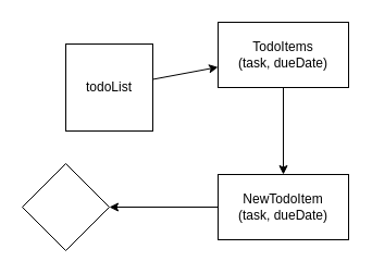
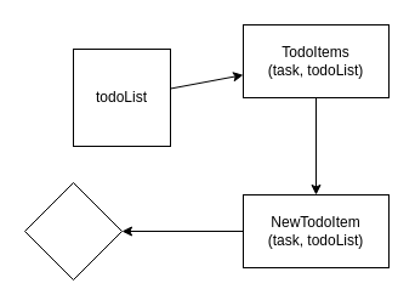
  <mxCell id="0" />
  <mxCell id="1" parent="0" />
  <mxCell id="2" value="" style="edgeStyle=none;html=1;" edge="1" parent="1" source="3" target="5"><mxGeometry relative="1" as="geometry" /></mxCell>
  <mxCell id="3" value="todoList" style="whiteSpace=wrap;html=1;aspect=fixed;" vertex="1" parent="1"><mxGeometry x="60" y="40" width="80" height="80" as="geometry" /></mxCell>
  <mxCell id="4" value="" style="edgeStyle=none;html=1;" edge="1" parent="1" source="5" target="7"><mxGeometry relative="1" as="geometry" /></mxCell>
- <mxCell id="5" value="TodoItems&lt;br&gt;(task, dueDate)" style="whiteSpace=wrap;html=1;" vertex="1" parent="1"><mxGeometry x="200" y="20" width="120" height="60" as="geometry" /></mxCell>
+ <mxCell id="5" value="TodoItems&lt;br&gt;(task, todoList)" style="whiteSpace=wrap;html=1;" vertex="1" parent="1"><mxGeometry x="200" y="20" width="120" height="60" as="geometry" /></mxCell>
  <mxCell id="6" value="" style="edgeStyle=none;html=1;" edge="1" parent="1" source="7" target="8"><mxGeometry relative="1" as="geometry" /></mxCell>
- <mxCell id="7" value="NewTodoItem&lt;br&gt;(task, dueDate)" style="whiteSpace=wrap;html=1;" vertex="1" parent="1"><mxGeometry x="200" y="160" width="120" height="60" as="geometry" /></mxCell>
+ <mxCell id="7" value="NewTodoItem&lt;br&gt;(task, todoList)" style="whiteSpace=wrap;html=1;" vertex="1" parent="1"><mxGeometry x="200" y="160" width="120" height="60" as="geometry" /></mxCell>
  <mxCell id="8" value="" style="rhombus;whiteSpace=wrap;html=1;" vertex="1" parent="1"><mxGeometry x="20" y="150" width="80" height="80" as="geometry" /></mxCell>
